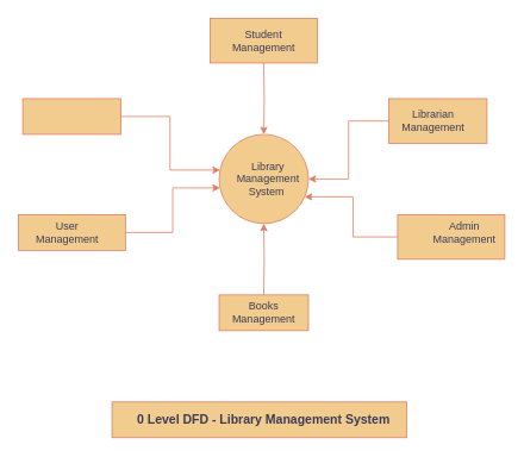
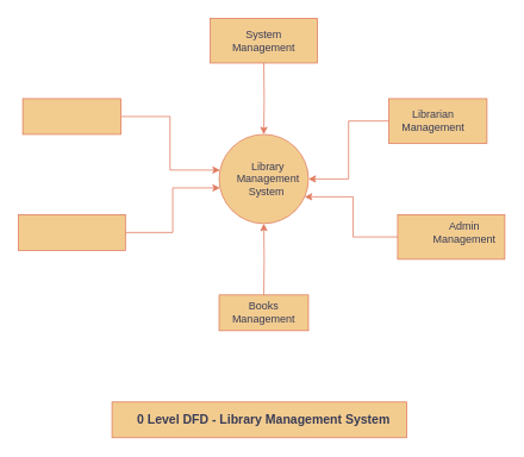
  <mxCell id="0" />
  <mxCell id="1" parent="0" />
  <mxCell id="2" value="" style="ellipse;whiteSpace=wrap;html=1;aspect=fixed;labelBackgroundColor=none;fillColor=#F2CC8F;strokeColor=#E07A5F;fontColor=#393C56;" parent="1" vertex="1"><mxGeometry x="245" y="150" width="100" height="100" as="geometry" /></mxCell>
  <mxCell id="3" value="Library Management System&amp;nbsp;" style="text;strokeColor=none;align=center;fillColor=none;html=1;verticalAlign=middle;whiteSpace=wrap;rounded=0;labelBackgroundColor=none;fontColor=#393C56;" parent="1" vertex="1"><mxGeometry x="295" y="185" width="10" height="30" as="geometry" /></mxCell>
  <mxCell id="4" value="" style="rounded=0;whiteSpace=wrap;html=1;labelBackgroundColor=none;fillColor=#F2CC8F;strokeColor=#E07A5F;fontColor=#393C56;" parent="1" vertex="1"><mxGeometry x="235" y="20" width="120" height="50" as="geometry" /></mxCell>
  <mxCell id="5" value="" style="edgeStyle=orthogonalEdgeStyle;rounded=0;orthogonalLoop=1;jettySize=auto;html=1;labelBackgroundColor=none;strokeColor=#E07A5F;fontColor=default;" parent="1" target="2" edge="1"><mxGeometry relative="1" as="geometry"><mxPoint x="295" y="70" as="sourcePoint" /></mxGeometry></mxCell>
- <mxCell id="6" value="Student Management" style="text;strokeColor=none;align=center;fillColor=none;html=1;verticalAlign=middle;whiteSpace=wrap;rounded=0;labelBackgroundColor=none;fontColor=#393C56;" parent="1" vertex="1"><mxGeometry x="265" y="30" width="60" height="30" as="geometry" /></mxCell>
+ <mxCell id="6" value="System Management" style="text;strokeColor=none;align=center;fillColor=none;html=1;verticalAlign=middle;whiteSpace=wrap;rounded=0;labelBackgroundColor=none;fontColor=#393C56;" parent="1" vertex="1"><mxGeometry x="265" y="30" width="60" height="30" as="geometry" /></mxCell>
  <mxCell id="7" value="" style="edgeStyle=orthogonalEdgeStyle;rounded=0;orthogonalLoop=1;jettySize=auto;html=1;labelBackgroundColor=none;strokeColor=#E07A5F;fontColor=default;" parent="1" source="8" target="2" edge="1"><mxGeometry relative="1" as="geometry"><Array as="points"><mxPoint x="190" y="130" /><mxPoint x="190" y="190" /></Array></mxGeometry></mxCell>
  <mxCell id="8" value="" style="rounded=0;whiteSpace=wrap;html=1;labelBackgroundColor=none;fillColor=#F2CC8F;strokeColor=#E07A5F;fontColor=#393C56;" parent="1" vertex="1"><mxGeometry x="25" y="110" width="110" height="40" as="geometry" /></mxCell>
  <mxCell id="9" value="" style="rounded=0;whiteSpace=wrap;html=1;labelBackgroundColor=none;fillColor=#F2CC8F;strokeColor=#E07A5F;fontColor=#393C56;" parent="1" vertex="1"><mxGeometry x="245" y="330" width="100" height="40" as="geometry" /></mxCell>
  <mxCell id="10" value="" style="edgeStyle=orthogonalEdgeStyle;rounded=0;orthogonalLoop=1;jettySize=auto;html=1;labelBackgroundColor=none;strokeColor=#E07A5F;fontColor=default;" parent="1" target="2" edge="1"><mxGeometry relative="1" as="geometry"><mxPoint x="295" y="330" as="sourcePoint" /></mxGeometry></mxCell>
  <mxCell id="11" value="Books&lt;br&gt;Management" style="text;strokeColor=none;align=center;fillColor=none;html=1;verticalAlign=middle;whiteSpace=wrap;rounded=0;labelBackgroundColor=none;fontColor=#393C56;" parent="1" vertex="1"><mxGeometry x="265" y="335" width="60" height="30" as="geometry" /></mxCell>
  <mxCell id="12" value="" style="edgeStyle=orthogonalEdgeStyle;rounded=0;orthogonalLoop=1;jettySize=auto;html=1;labelBackgroundColor=none;strokeColor=#E07A5F;fontColor=default;" parent="1" source="13" target="2" edge="1"><mxGeometry relative="1" as="geometry"><Array as="points"><mxPoint x="193" y="260" /><mxPoint x="193" y="210" /></Array></mxGeometry></mxCell>
  <mxCell id="13" value="" style="rounded=0;whiteSpace=wrap;html=1;labelBackgroundColor=none;fillColor=#F2CC8F;strokeColor=#E07A5F;fontColor=#393C56;" parent="1" vertex="1"><mxGeometry x="20" y="240" width="120" height="40" as="geometry" /></mxCell>
- <mxCell id="14" value="User Management" style="text;strokeColor=none;align=center;fillColor=none;html=1;verticalAlign=middle;whiteSpace=wrap;rounded=0;labelBackgroundColor=none;fontColor=#393C56;" parent="1" vertex="1"><mxGeometry x="45" y="245" width="60" height="30" as="geometry" /></mxCell>
  <mxCell id="15" value="" style="edgeStyle=orthogonalEdgeStyle;rounded=0;orthogonalLoop=1;jettySize=auto;html=1;labelBackgroundColor=none;strokeColor=#E07A5F;fontColor=default;" parent="1" source="16" target="2" edge="1"><mxGeometry relative="1" as="geometry" /></mxCell>
  <mxCell id="16" value="" style="rounded=0;whiteSpace=wrap;html=1;labelBackgroundColor=none;fillColor=#F2CC8F;strokeColor=#E07A5F;fontColor=#393C56;" parent="1" vertex="1"><mxGeometry x="435" y="110" width="110" height="50" as="geometry" /></mxCell>
  <mxCell id="17" value="Librarian&lt;br&gt;Management" style="text;strokeColor=none;align=center;fillColor=none;html=1;verticalAlign=middle;whiteSpace=wrap;rounded=0;labelBackgroundColor=none;fontColor=#393C56;" parent="1" vertex="1"><mxGeometry x="455" y="120" width="60" height="30" as="geometry" /></mxCell>
  <mxCell id="18" value="" style="edgeStyle=orthogonalEdgeStyle;rounded=0;orthogonalLoop=1;jettySize=auto;html=1;labelBackgroundColor=none;strokeColor=#E07A5F;fontColor=default;" parent="1" source="19" target="2" edge="1"><mxGeometry relative="1" as="geometry"><Array as="points"><mxPoint x="395" y="265" /><mxPoint x="395" y="220" /></Array></mxGeometry></mxCell>
  <mxCell id="19" value="" style="rounded=0;whiteSpace=wrap;html=1;labelBackgroundColor=none;fillColor=#F2CC8F;strokeColor=#E07A5F;fontColor=#393C56;" parent="1" vertex="1"><mxGeometry x="445" y="240" width="120" height="50" as="geometry" /></mxCell>
  <mxCell id="20" value="Admin&lt;br&gt;Management" style="text;strokeColor=none;align=center;fillColor=none;html=1;verticalAlign=middle;whiteSpace=wrap;rounded=0;labelBackgroundColor=none;fontColor=#393C56;" parent="1" vertex="1"><mxGeometry x="490" y="245" width="60" height="30" as="geometry" /></mxCell>
  <mxCell id="21" value="" style="rounded=0;whiteSpace=wrap;html=1;labelBackgroundColor=none;fillColor=#F2CC8F;strokeColor=#E07A5F;fontColor=#393C56;" parent="1" vertex="1"><mxGeometry x="125" y="450" width="330" height="40" as="geometry" /></mxCell>
  <mxCell id="22" value="&lt;b&gt;&lt;font style=&quot;font-size: 14px;&quot;&gt;0 Level DFD - Library Management System&lt;/font&gt;&lt;/b&gt;" style="text;strokeColor=none;align=center;fillColor=none;html=1;verticalAlign=middle;whiteSpace=wrap;rounded=0;labelBackgroundColor=none;fontColor=#393C56;" parent="1" vertex="1"><mxGeometry x="110" y="455" width="370" height="30" as="geometry" /></mxCell>
